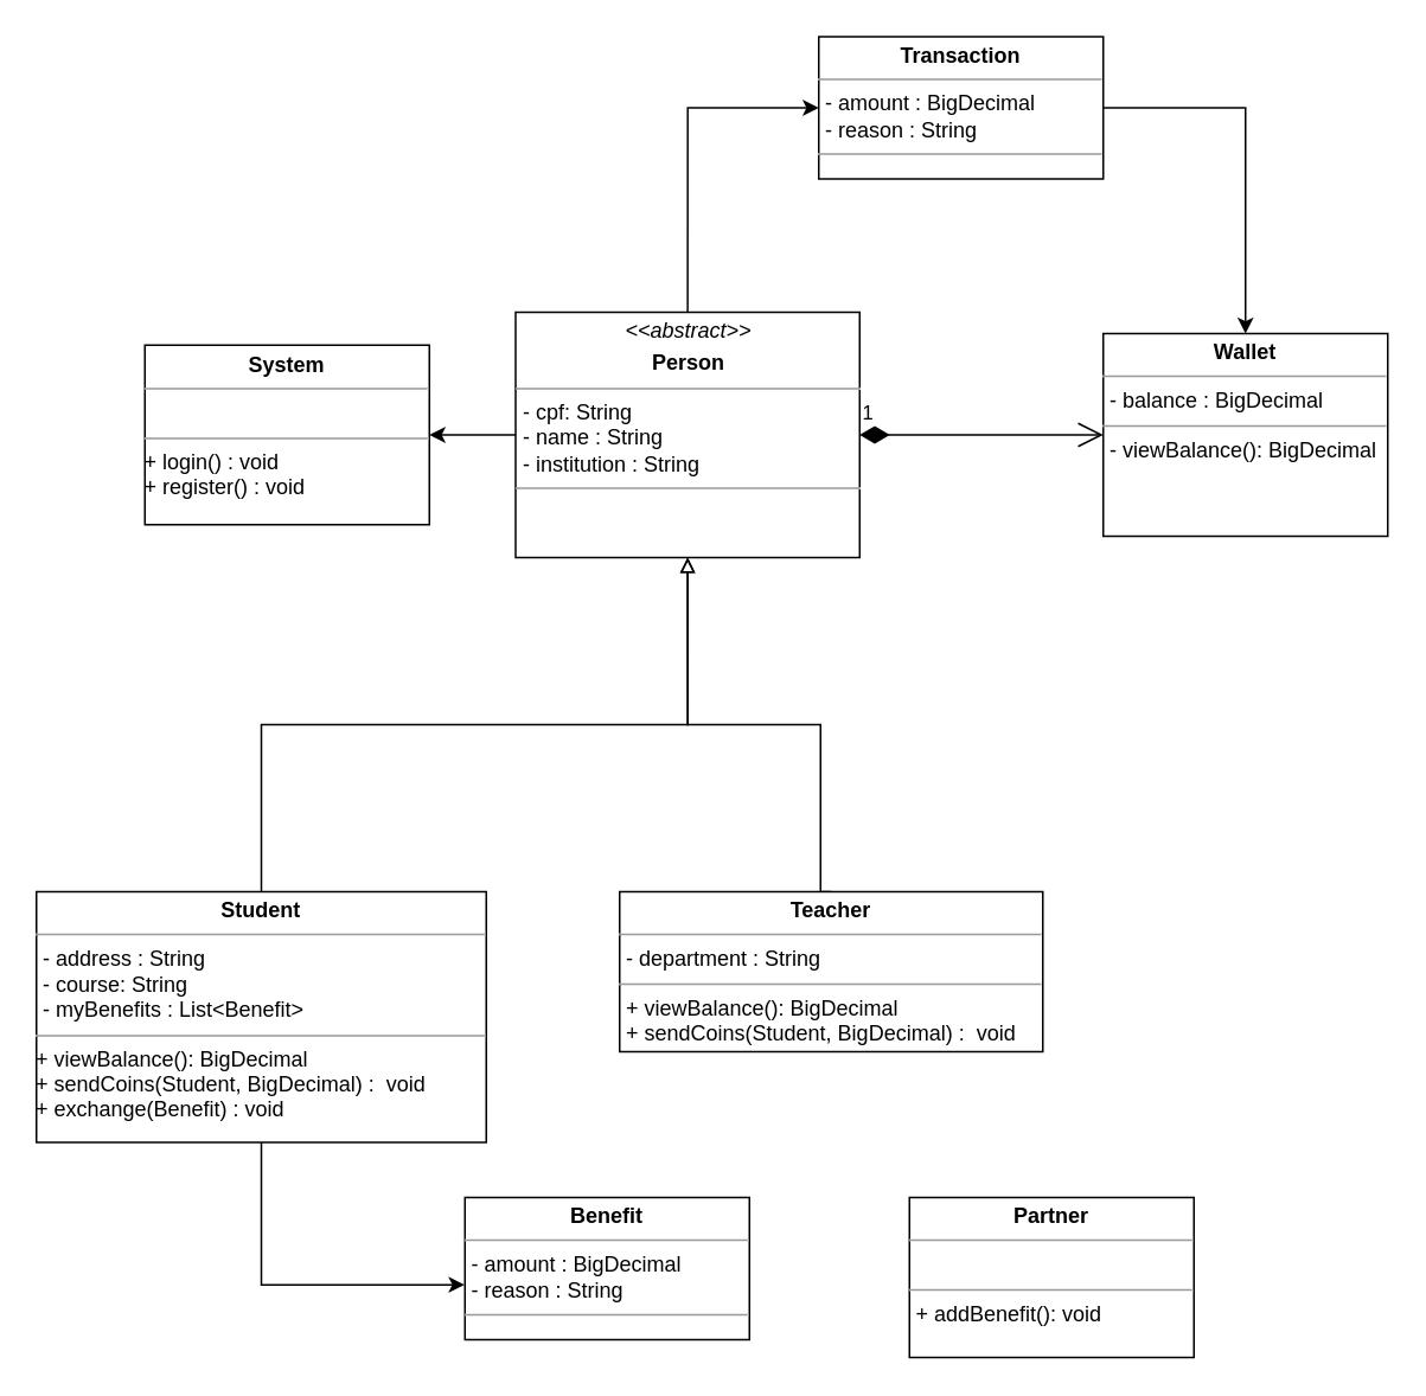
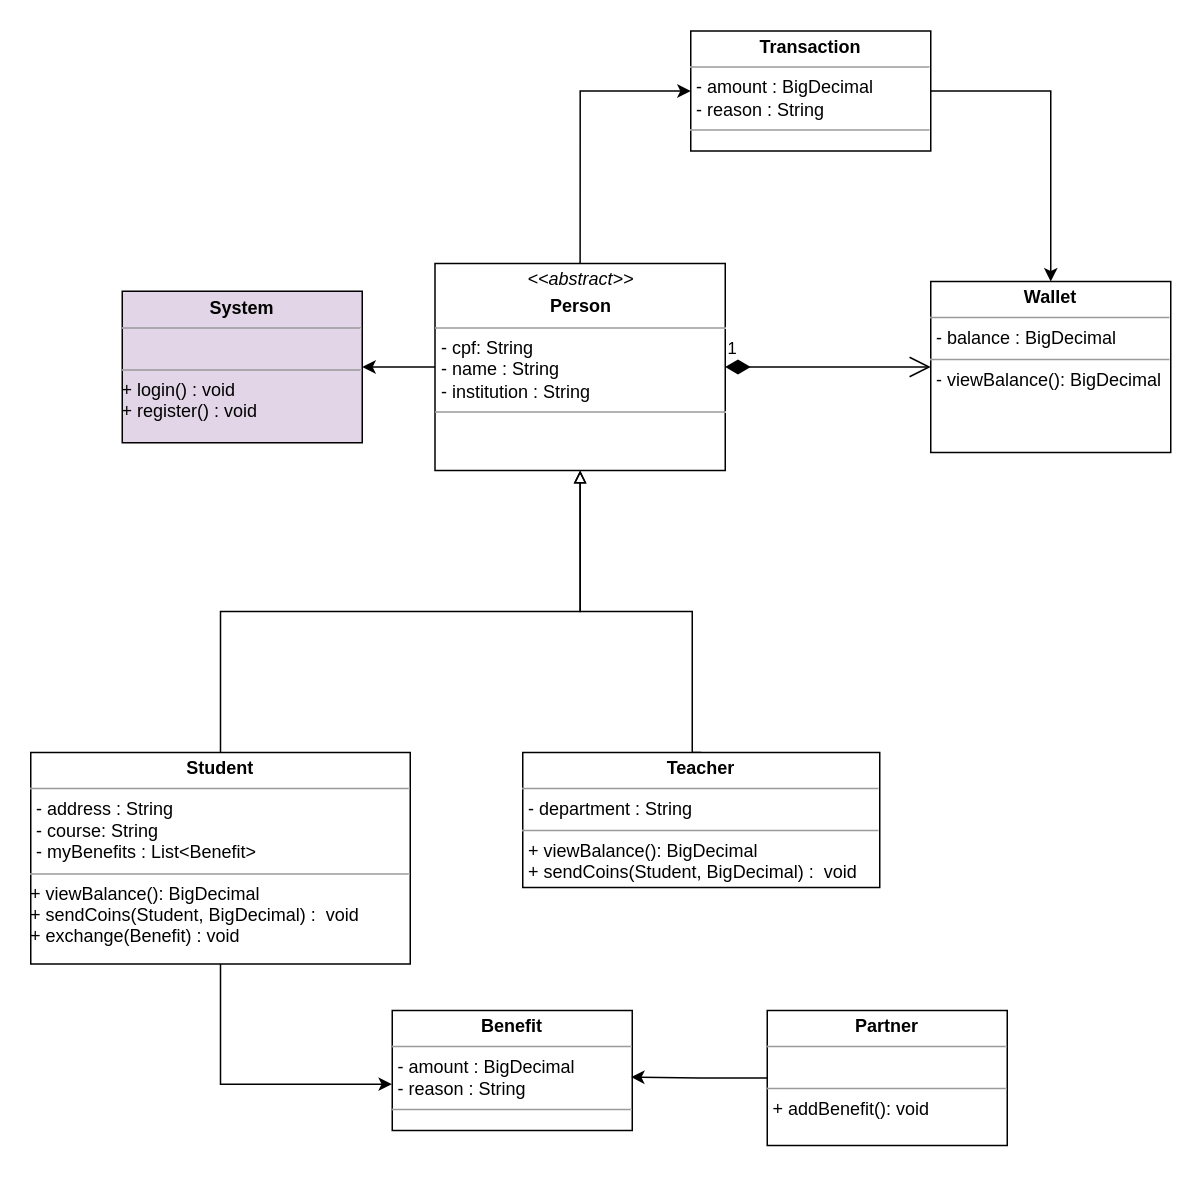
  <mxCell id="0" />
  <mxCell id="1" parent="0" />
  <mxCell id="2" style="edgeStyle=orthogonalEdgeStyle;rounded=0;orthogonalLoop=1;jettySize=auto;html=1;entryX=0;entryY=0.5;entryDx=0;entryDy=0;exitX=0.5;exitY=0;exitDx=0;exitDy=0;" edge="1" parent="1" source="4" target="13"><mxGeometry relative="1" as="geometry" /></mxCell>
  <mxCell id="3" style="edgeStyle=orthogonalEdgeStyle;rounded=0;orthogonalLoop=1;jettySize=auto;html=1;entryX=1;entryY=0.5;entryDx=0;entryDy=0;" edge="1" parent="1" source="4" target="14"><mxGeometry relative="1" as="geometry" /></mxCell>
  <mxCell id="4" value="&lt;p style=&quot;margin:0px;margin-top:4px;text-align:center;&quot;&gt;&lt;i&gt;&amp;lt;&amp;lt;abstract&amp;gt;&amp;gt;&lt;b&gt;&lt;br&gt;&lt;/b&gt;&lt;/i&gt;&lt;/p&gt;&lt;p style=&quot;margin:0px;margin-top:4px;text-align:center;&quot;&gt;&lt;b&gt;Person&lt;/b&gt;&lt;/p&gt;&lt;hr size=&quot;1&quot;&gt;&lt;p style=&quot;margin:0px;margin-left:4px;&quot;&gt;- cpf: String&lt;br&gt;&lt;/p&gt;&lt;p style=&quot;margin:0px;margin-left:4px;&quot;&gt;- name : String&lt;/p&gt;&lt;p style=&quot;margin:0px;margin-left:4px;&quot;&gt;- institution : String&lt;br&gt;&lt;/p&gt;&lt;hr size=&quot;1&quot;&gt;" style="verticalAlign=top;align=left;overflow=fill;fontSize=12;fontFamily=Helvetica;html=1;whiteSpace=wrap;" vertex="1" parent="1"><mxGeometry x="289.5" y="175" width="193.5" height="138" as="geometry" /></mxCell>
  <mxCell id="5" style="edgeStyle=orthogonalEdgeStyle;rounded=0;orthogonalLoop=1;jettySize=auto;html=1;entryX=0.5;entryY=1;entryDx=0;entryDy=0;exitX=0.5;exitY=0;exitDx=0;exitDy=0;endArrow=block;endFill=0;" edge="1" parent="1" source="6" target="4"><mxGeometry relative="1" as="geometry" /></mxCell>
  <mxCell id="6" value="&lt;p style=&quot;margin:0px;margin-top:4px;text-align:center;&quot;&gt;&lt;b&gt;Student&lt;/b&gt;&lt;/p&gt;&lt;hr size=&quot;1&quot;&gt;&lt;p style=&quot;margin:0px;margin-left:4px;&quot;&gt;- address : String&lt;/p&gt;&lt;p style=&quot;margin:0px;margin-left:4px;&quot;&gt;- course: String&lt;br&gt;&lt;/p&gt;&lt;p style=&quot;margin:0px;margin-left:4px;&quot;&gt;- myBenefits : List&amp;lt;Benefit&amp;gt;&lt;/p&gt;&lt;hr size=&quot;1&quot;&gt;+ viewBalance(): BigDecimal&lt;div align=&quot;left&quot;&gt;+ sendCoins(Student, BigDecimal) :&amp;nbsp; void&lt;/div&gt;&lt;div align=&quot;left&quot;&gt;+ exchange(Benefit) : void&lt;br&gt;&lt;/div&gt;" style="verticalAlign=top;align=left;overflow=fill;fontSize=12;fontFamily=Helvetica;html=1;whiteSpace=wrap;" vertex="1" parent="1"><mxGeometry x="20" y="501" width="253" height="141" as="geometry" /></mxCell>
  <mxCell id="7" style="edgeStyle=orthogonalEdgeStyle;rounded=0;orthogonalLoop=1;jettySize=auto;html=1;entryX=0.5;entryY=1;entryDx=0;entryDy=0;endArrow=block;endFill=0;exitX=0.5;exitY=0;exitDx=0;exitDy=0;" edge="1" parent="1" source="8" target="4"><mxGeometry relative="1" as="geometry"><Array as="points"><mxPoint x="461" y="501" /><mxPoint x="461" y="407" /><mxPoint x="386" y="407" /></Array></mxGeometry></mxCell>
  <mxCell id="8" value="&lt;p style=&quot;margin:0px;margin-top:4px;text-align:center;&quot;&gt;&lt;b&gt;Teacher&lt;/b&gt;&lt;/p&gt;&lt;hr size=&quot;1&quot;&gt;&lt;p style=&quot;margin:0px;margin-left:4px;&quot;&gt;- department : String&lt;br&gt;&lt;/p&gt;&lt;hr size=&quot;1&quot;&gt;&lt;p style=&quot;margin:0px;margin-left:4px;&quot;&gt;+ viewBalance(): BigDecimal&lt;/p&gt;&lt;p style=&quot;margin:0px;margin-left:4px;&quot;&gt;+ sendCoins(Student, BigDecimal) :&amp;nbsp; void&lt;/p&gt;" style="verticalAlign=top;align=left;overflow=fill;fontSize=12;fontFamily=Helvetica;html=1;whiteSpace=wrap;" vertex="1" parent="1"><mxGeometry x="348" y="501" width="238" height="90" as="geometry" /></mxCell>
  <mxCell id="9" value="&lt;p style=&quot;margin:0px;margin-top:4px;text-align:center;&quot;&gt;&lt;b&gt;Partner&lt;/b&gt;&lt;/p&gt;&lt;hr size=&quot;1&quot;&gt;&lt;p style=&quot;margin:0px;margin-left:4px;&quot;&gt;&lt;br&gt;&lt;/p&gt;&lt;hr size=&quot;1&quot;&gt;&lt;p style=&quot;margin:0px;margin-left:4px;&quot;&gt;+ addBenefit(): void&lt;/p&gt;" style="verticalAlign=top;align=left;overflow=fill;fontSize=12;fontFamily=Helvetica;html=1;whiteSpace=wrap;" vertex="1" parent="1"><mxGeometry x="511" y="673" width="160" height="90" as="geometry" /></mxCell>
  <mxCell id="10" value="&lt;p style=&quot;margin:0px;margin-top:4px;text-align:center;&quot;&gt;&lt;b&gt;Wallet&lt;/b&gt;&lt;/p&gt;&lt;hr size=&quot;1&quot;&gt;&lt;p style=&quot;margin:0px;margin-left:4px;&quot;&gt;- balance : BigDecimal&lt;br&gt;&lt;/p&gt;&lt;hr size=&quot;1&quot;&gt;&lt;p style=&quot;margin:0px;margin-left:4px;&quot;&gt;- viewBalance(): BigDecimal&lt;/p&gt;" style="verticalAlign=top;align=left;overflow=fill;fontSize=12;fontFamily=Helvetica;html=1;whiteSpace=wrap;" vertex="1" parent="1"><mxGeometry x="620" y="187" width="160" height="114" as="geometry" /></mxCell>
  <mxCell id="11" value="1" style="endArrow=open;html=1;endSize=12;startArrow=diamondThin;startSize=14;startFill=1;edgeStyle=orthogonalEdgeStyle;align=left;verticalAlign=bottom;rounded=0;exitX=1;exitY=0.5;exitDx=0;exitDy=0;entryX=0;entryY=0.5;entryDx=0;entryDy=0;" edge="1" parent="1" source="4" target="10"><mxGeometry x="-1" y="3" relative="1" as="geometry"><mxPoint x="531" y="310" as="sourcePoint" /><mxPoint x="691" y="310" as="targetPoint" /></mxGeometry></mxCell>
  <mxCell id="12" style="edgeStyle=orthogonalEdgeStyle;rounded=0;orthogonalLoop=1;jettySize=auto;html=1;entryX=0.5;entryY=0;entryDx=0;entryDy=0;exitX=1;exitY=0.5;exitDx=0;exitDy=0;" edge="1" parent="1" source="13" target="10"><mxGeometry relative="1" as="geometry" /></mxCell>
  <mxCell id="13" value="&lt;p style=&quot;margin:0px;margin-top:4px;text-align:center;&quot;&gt;&lt;b&gt;Transaction&lt;/b&gt;&lt;/p&gt;&lt;hr size=&quot;1&quot;&gt;&lt;p style=&quot;margin:0px;margin-left:4px;&quot;&gt;- amount : BigDecimal&lt;br&gt;- reason : String&lt;/p&gt;&lt;hr size=&quot;1&quot;&gt;&lt;p style=&quot;margin:0px;margin-left:4px;&quot;&gt;&lt;br&gt;&lt;/p&gt;" style="verticalAlign=top;align=left;overflow=fill;fontSize=12;fontFamily=Helvetica;html=1;whiteSpace=wrap;" vertex="1" parent="1"><mxGeometry x="460" y="20" width="160" height="80" as="geometry" /></mxCell>
- <mxCell id="14" value="&lt;p style=&quot;margin:0px;margin-top:4px;text-align:center;&quot;&gt;&lt;b&gt;System&lt;/b&gt;&lt;/p&gt;&lt;hr size=&quot;1&quot;&gt;&lt;br&gt;&lt;hr size=&quot;1&quot;&gt;&lt;div&gt;+ login() : void&lt;/div&gt;&lt;div&gt;+ register() : void&lt;br&gt;&lt;/div&gt;" style="verticalAlign=top;align=left;overflow=fill;fontSize=12;fontFamily=Helvetica;html=1;whiteSpace=wrap;" vertex="1" parent="1"><mxGeometry x="81" y="193.5" width="160" height="101" as="geometry" /></mxCell>
+ <mxCell id="14" value="&lt;p style=&quot;margin:0px;margin-top:4px;text-align:center;&quot;&gt;&lt;b&gt;System&lt;/b&gt;&lt;/p&gt;&lt;hr size=&quot;1&quot;&gt;&lt;br&gt;&lt;hr size=&quot;1&quot;&gt;&lt;div&gt;+ login() : void&lt;/div&gt;&lt;div&gt;+ register() : void&lt;br&gt;&lt;/div&gt;" style="verticalAlign=top;align=left;overflow=fill;fontSize=12;fontFamily=Helvetica;html=1;whiteSpace=wrap;fillColor=#e1d5e7;" vertex="1" parent="1"><mxGeometry x="81" y="193.5" width="160" height="101" as="geometry" /></mxCell>
  <mxCell id="15" value="&lt;p style=&quot;margin:0px;margin-top:4px;text-align:center;&quot;&gt;&lt;b&gt;Benefit&lt;/b&gt;&lt;/p&gt;&lt;hr size=&quot;1&quot;&gt;&lt;p style=&quot;margin:0px;margin-left:4px;&quot;&gt;- amount : BigDecimal&lt;br&gt;- reason : String&lt;/p&gt;&lt;hr size=&quot;1&quot;&gt;&lt;p style=&quot;margin:0px;margin-left:4px;&quot;&gt;&lt;br&gt;&lt;/p&gt;" style="verticalAlign=top;align=left;overflow=fill;fontSize=12;fontFamily=Helvetica;html=1;whiteSpace=wrap;" vertex="1" parent="1"><mxGeometry x="261" y="673" width="160" height="80" as="geometry" /></mxCell>
+ <mxCell id="16" style="edgeStyle=orthogonalEdgeStyle;rounded=0;orthogonalLoop=1;jettySize=auto;html=1;entryX=0.995;entryY=0.555;entryDx=0;entryDy=0;entryPerimeter=0;exitX=0;exitY=0.5;exitDx=0;exitDy=0;" edge="1" parent="1" source="9" target="15"><mxGeometry relative="1" as="geometry" /></mxCell>
  <mxCell id="17" style="edgeStyle=orthogonalEdgeStyle;rounded=0;orthogonalLoop=1;jettySize=auto;html=1;entryX=-0.001;entryY=0.614;entryDx=0;entryDy=0;entryPerimeter=0;exitX=0.5;exitY=1;exitDx=0;exitDy=0;" edge="1" parent="1" source="6" target="15"><mxGeometry relative="1" as="geometry" /></mxCell>
